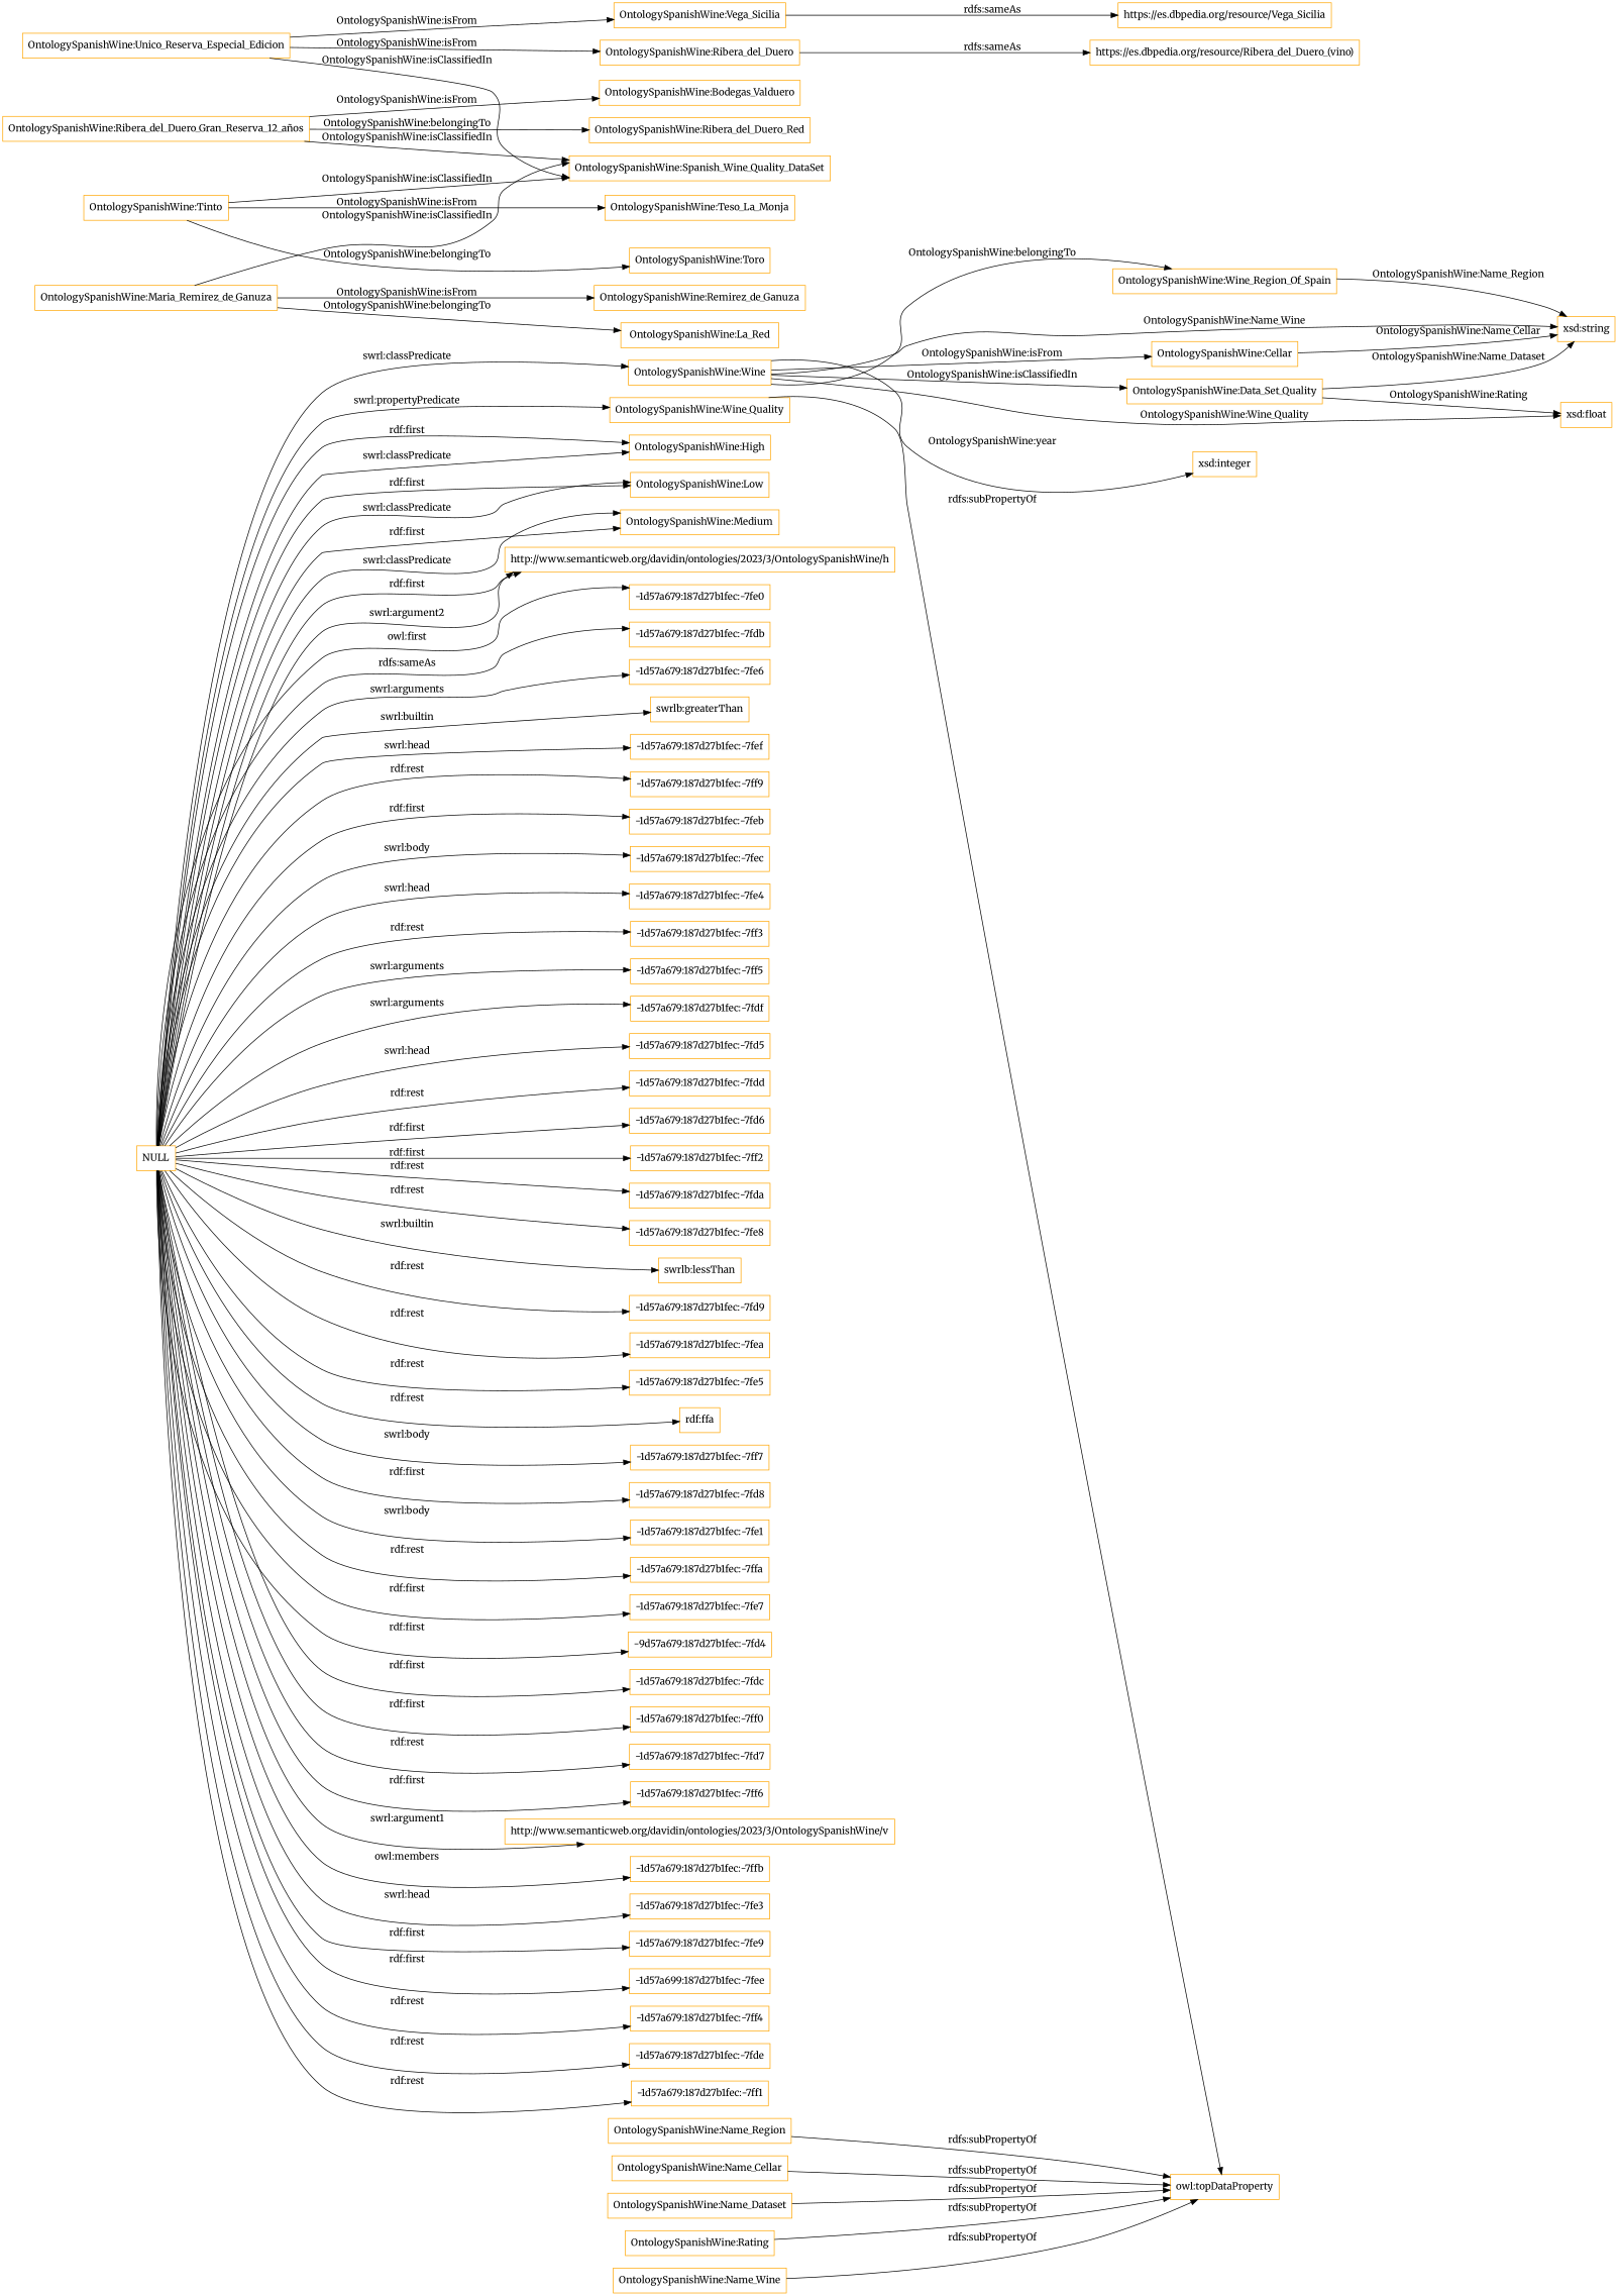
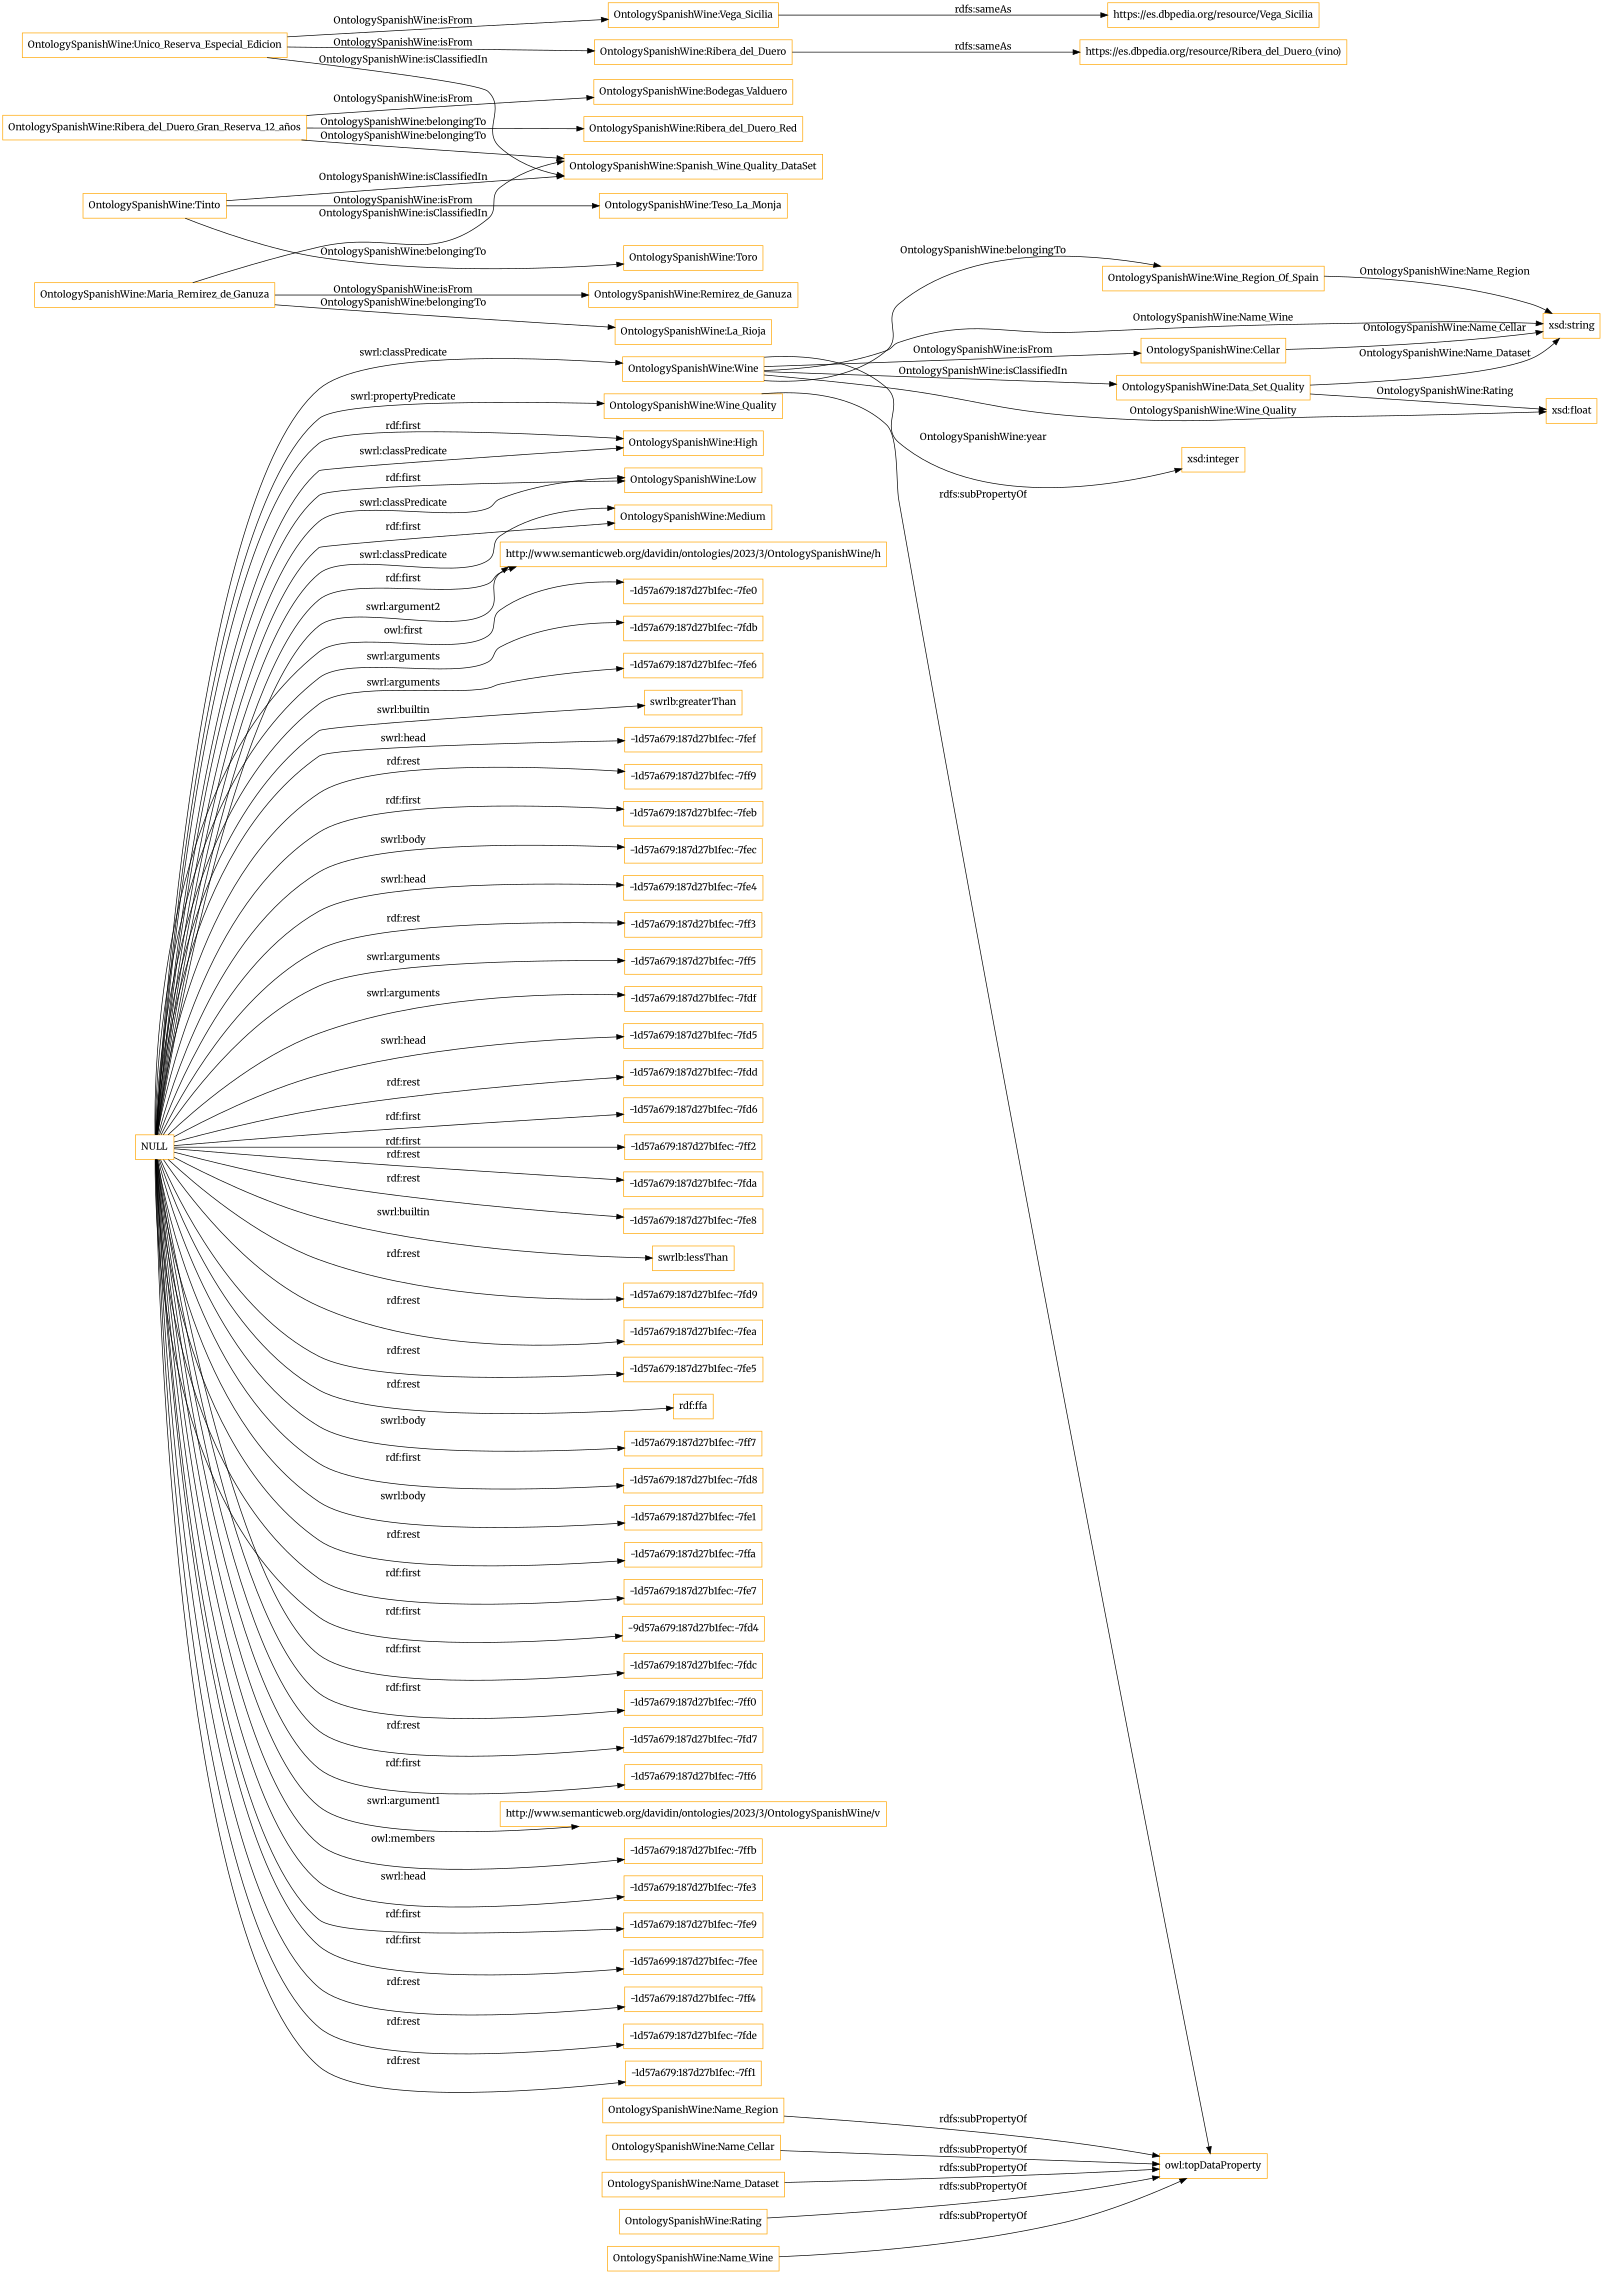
  digraph {
    fontname=Merriweather
    rankdir=LR
    node [color=orange fontname=Merriweather shape=rectangle]
    edge [fontname=Merriweather]
    "OntologySpanishWine:Wine_Region_Of_Spain"
    "xsd:string"
    "OntologySpanishWine:Wine"
    "OntologySpanishWine:Cellar"
    "OntologySpanishWine:Data_Set_Quality"
    "xsd:float"
    "xsd:integer"
    "OntologySpanishWine:Name_Region"
    "owl:topDataProperty"
    "OntologySpanishWine:Name_Cellar"
    "OntologySpanishWine:Name_Dataset"
    "OntologySpanishWine:Rating"
    "OntologySpanishWine:Wine_Quality"
    "OntologySpanishWine:Unico_Reserva_Especial_Edicion"
    "OntologySpanishWine:Vega_Sicilia"
    "OntologySpanishWine:Spanish_Wine_Quality_DataSet"
    "OntologySpanishWine:Ribera_del_Duero"
    "https://es.dbpedia.org/resource/Vega_Sicilia"
    "https://es.dbpedia.org/resource/Ribera_del_Duero_(vino)"
    "OntologySpanishWine:Ribera_del_Duero_Gran_Reserva_12_años"
    "OntologySpanishWine:Bodegas_Valduero"
    "OntologySpanishWine:Ribera_del_Duero_Red"
    "OntologySpanishWine:Tinto"
    "OntologySpanishWine:Teso_La_Monja"
    "OntologySpanishWine:Toro"
    NULL
    "OntologySpanishWine:High"
    "OntologySpanishWine:Low"
    "OntologySpanishWine:Medium"
    "http://www.semanticweb.org/davidin/ontologies/2023/3/OntologySpanishWine/h"
    "-1d57a679:187d27b1fec:-7fe0"
    "-1d57a679:187d27b1fec:-7fdb"
    "-1d57a679:187d27b1fec:-7fe6"
    "swrlb:greaterThan"
    "-1d57a679:187d27b1fec:-7fef"
    "-1d57a679:187d27b1fec:-7ff9"
    "-1d57a679:187d27b1fec:-7feb"
    "-1d57a679:187d27b1fec:-7fec"
    "-1d57a679:187d27b1fec:-7fe4"
    "-1d57a679:187d27b1fec:-7ff3"
    "-1d57a679:187d27b1fec:-7ff5"
    "-1d57a679:187d27b1fec:-7fdf"
    "-1d57a679:187d27b1fec:-7fd5"
    "-1d57a679:187d27b1fec:-7fdd"
    "-1d57a679:187d27b1fec:-7fd6"
    "-1d57a679:187d27b1fec:-7ff2"
    "-1d57a679:187d27b1fec:-7fda"
    "-1d57a679:187d27b1fec:-7fe8"
    "swrlb:lessThan"
    "-1d57a679:187d27b1fec:-7fd9"
    "-1d57a679:187d27b1fec:-7fea"
    "-1d57a679:187d27b1fec:-7fe5"
    n53 [label="rdf:ffa"]
    "-1d57a679:187d27b1fec:-7ff7"
    "-1d57a679:187d27b1fec:-7fd8"
    "-1d57a679:187d27b1fec:-7fe1"
    "-1d57a679:187d27b1fec:-7ffa"
    "-1d57a679:187d27b1fec:-7fe7"
    n59 [label="-9d57a679:187d27b1fec:-7fd4"]
    "-1d57a679:187d27b1fec:-7fdc"
    "-1d57a679:187d27b1fec:-7ff0"
    "-1d57a679:187d27b1fec:-7fd7"
    "-1d57a679:187d27b1fec:-7ff6"
    "http://www.semanticweb.org/davidin/ontologies/2023/3/OntologySpanishWine/v"
    "-1d57a679:187d27b1fec:-7ffb"
    "-1d57a679:187d27b1fec:-7fe3"
    "-1d57a679:187d27b1fec:-7fe9"
    n68 [label="-1d57a699:187d27b1fec:-7fee"]
    "-1d57a679:187d27b1fec:-7ff4"
    "-1d57a679:187d27b1fec:-7fde"
    "-1d57a679:187d27b1fec:-7ff1"
    "OntologySpanishWine:Maria_Remirez_de_Ganuza"
-   "OntologySpanishWine:La_Rioja" [label="OntologySpanishWine:La_Red"]
+   "OntologySpanishWine:La_Rioja"
    "OntologySpanishWine:Remirez_de_Ganuza"
    "OntologySpanishWine:Name_Wine"
    "OntologySpanishWine:Wine_Region_Of_Spain" -> "xsd:string" [label="OntologySpanishWine:Name_Region"]
    "OntologySpanishWine:Wine" -> "OntologySpanishWine:Wine_Region_Of_Spain" [label="OntologySpanishWine:belongingTo"]
    "OntologySpanishWine:Wine" -> "xsd:string" [label="OntologySpanishWine:Name_Wine"]
    "OntologySpanishWine:Wine" -> "OntologySpanishWine:Cellar" [label="OntologySpanishWine:isFrom"]
    "OntologySpanishWine:Wine" -> "OntologySpanishWine:Data_Set_Quality" [label="OntologySpanishWine:isClassifiedIn"]
    "OntologySpanishWine:Wine" -> "xsd:float" [label="OntologySpanishWine:Wine_Quality"]
    "OntologySpanishWine:Wine" -> "xsd:integer" [label="OntologySpanishWine:year"]
    "OntologySpanishWine:Cellar" -> "xsd:string" [label="OntologySpanishWine:Name_Cellar"]
    "OntologySpanishWine:Data_Set_Quality" -> "xsd:string" [label="OntologySpanishWine:Name_Dataset"]
    "OntologySpanishWine:Data_Set_Quality" -> "xsd:float" [label="OntologySpanishWine:Rating"]
    "OntologySpanishWine:Name_Region" -> "owl:topDataProperty" [label="rdfs:subPropertyOf"]
    "OntologySpanishWine:Name_Cellar" -> "owl:topDataProperty" [label="rdfs:subPropertyOf"]
    "OntologySpanishWine:Name_Dataset" -> "owl:topDataProperty" [label="rdfs:subPropertyOf"]
    "OntologySpanishWine:Rating" -> "owl:topDataProperty" [label="rdfs:subPropertyOf"]
    "OntologySpanishWine:Wine_Quality" -> "owl:topDataProperty" [label="rdfs:subPropertyOf"]
    "OntologySpanishWine:Unico_Reserva_Especial_Edicion" -> "OntologySpanishWine:Vega_Sicilia" [label="OntologySpanishWine:isFrom"]
    "OntologySpanishWine:Unico_Reserva_Especial_Edicion" -> "OntologySpanishWine:Spanish_Wine_Quality_DataSet" [label="OntologySpanishWine:isClassifiedIn"]
    "OntologySpanishWine:Unico_Reserva_Especial_Edicion" -> "OntologySpanishWine:Ribera_del_Duero" [label="OntologySpanishWine:isFrom"]
    "OntologySpanishWine:Vega_Sicilia" -> "https://es.dbpedia.org/resource/Vega_Sicilia" [label="rdfs:sameAs"]
    "OntologySpanishWine:Ribera_del_Duero" -> "https://es.dbpedia.org/resource/Ribera_del_Duero_(vino)" [label="rdfs:sameAs"]
-   "OntologySpanishWine:Ribera_del_Duero_Gran_Reserva_12_años" -> "OntologySpanishWine:Spanish_Wine_Quality_DataSet" [label="OntologySpanishWine:isClassifiedIn"]
+   "OntologySpanishWine:Ribera_del_Duero_Gran_Reserva_12_años" -> "OntologySpanishWine:Spanish_Wine_Quality_DataSet" [label="OntologySpanishWine:belongingTo"]
    "OntologySpanishWine:Ribera_del_Duero_Gran_Reserva_12_años" -> "OntologySpanishWine:Bodegas_Valduero" [label="OntologySpanishWine:isFrom"]
    "OntologySpanishWine:Ribera_del_Duero_Gran_Reserva_12_años" -> "OntologySpanishWine:Ribera_del_Duero_Red" [label="OntologySpanishWine:belongingTo"]
    "OntologySpanishWine:Tinto" -> "OntologySpanishWine:Spanish_Wine_Quality_DataSet" [label="OntologySpanishWine:isClassifiedIn"]
    "OntologySpanishWine:Tinto" -> "OntologySpanishWine:Teso_La_Monja" [label="OntologySpanishWine:isFrom"]
    "OntologySpanishWine:Tinto" -> "OntologySpanishWine:Toro" [label="OntologySpanishWine:belongingTo"]
    NULL -> "OntologySpanishWine:Wine" [label="swrl:classPredicate"]
    NULL -> "OntologySpanishWine:Wine_Quality" [label="swrl:propertyPredicate"]
    NULL -> "OntologySpanishWine:High" [label="rdf:first"]
    NULL -> "OntologySpanishWine:High" [label="swrl:classPredicate"]
    NULL -> "OntologySpanishWine:Low" [label="rdf:first"]
    NULL -> "OntologySpanishWine:Low" [label="swrl:classPredicate"]
    NULL -> "OntologySpanishWine:Medium" [label="rdf:first"]
    NULL -> "OntologySpanishWine:Medium" [label="swrl:classPredicate"]
    NULL -> "http://www.semanticweb.org/davidin/ontologies/2023/3/OntologySpanishWine/h" [label="rdf:first"]
    NULL -> "http://www.semanticweb.org/davidin/ontologies/2023/3/OntologySpanishWine/h" [label="swrl:argument2"]
    NULL -> "-1d57a679:187d27b1fec:-7fe0" [label="owl:first"]
-   NULL -> "-1d57a679:187d27b1fec:-7fdb" [label="rdfs:sameAs"]
+   NULL -> "-1d57a679:187d27b1fec:-7fdb" [label="swrl:arguments"]
    NULL -> "-1d57a679:187d27b1fec:-7fe6" [label="swrl:arguments"]
    NULL -> "swrlb:greaterThan" [label="swrl:builtin"]
    NULL -> "-1d57a679:187d27b1fec:-7fef" [label="swrl:head"]
    NULL -> "-1d57a679:187d27b1fec:-7ff9" [label="rdf:rest"]
    NULL -> "-1d57a679:187d27b1fec:-7feb" [label="rdf:first"]
    NULL -> "-1d57a679:187d27b1fec:-7fec" [label="swrl:body"]
    NULL -> "-1d57a679:187d27b1fec:-7fe4" [label="swrl:head"]
    NULL -> "-1d57a679:187d27b1fec:-7ff3" [label="rdf:rest"]
    NULL -> "-1d57a679:187d27b1fec:-7ff5" [label="swrl:arguments"]
    NULL -> "-1d57a679:187d27b1fec:-7fdf" [label="swrl:arguments"]
    NULL -> "-1d57a679:187d27b1fec:-7fd5" [label="swrl:head"]
    NULL -> "-1d57a679:187d27b1fec:-7fdd" [label="rdf:rest"]
    NULL -> "-1d57a679:187d27b1fec:-7fd6" [label="rdf:first"]
    NULL -> "-1d57a679:187d27b1fec:-7ff2" [label="rdf:first"]
    NULL -> "-1d57a679:187d27b1fec:-7fda" [label="rdf:rest"]
    NULL -> "-1d57a679:187d27b1fec:-7fe8" [label="rdf:rest"]
    NULL -> "swrlb:lessThan" [label="swrl:builtin"]
    NULL -> "-1d57a679:187d27b1fec:-7fd9" [label="rdf:rest"]
    NULL -> "-1d57a679:187d27b1fec:-7fea" [label="rdf:rest"]
    NULL -> "-1d57a679:187d27b1fec:-7fe5" [label="rdf:rest"]
    NULL -> n53 [label="rdf:rest"]
    NULL -> "-1d57a679:187d27b1fec:-7ff7" [label="swrl:body"]
    NULL -> "-1d57a679:187d27b1fec:-7fd8" [label="rdf:first"]
    NULL -> "-1d57a679:187d27b1fec:-7fe1" [label="swrl:body"]
    NULL -> "-1d57a679:187d27b1fec:-7ffa" [label="rdf:rest"]
    NULL -> "-1d57a679:187d27b1fec:-7fe7" [label="rdf:first"]
    NULL -> n59 [label="rdf:first"]
    NULL -> "-1d57a679:187d27b1fec:-7fdc" [label="rdf:first"]
    NULL -> "-1d57a679:187d27b1fec:-7ff0" [label="rdf:first"]
    NULL -> "-1d57a679:187d27b1fec:-7fd7" [label="rdf:rest"]
    NULL -> "-1d57a679:187d27b1fec:-7ff6" [label="rdf:first"]
    NULL -> "http://www.semanticweb.org/davidin/ontologies/2023/3/OntologySpanishWine/v" [label="swrl:argument1"]
    NULL -> "-1d57a679:187d27b1fec:-7ffb" [label="owl:members"]
    NULL -> "-1d57a679:187d27b1fec:-7fe3" [label="swrl:head"]
    NULL -> "-1d57a679:187d27b1fec:-7fe9" [label="rdf:first"]
    NULL -> n68 [label="rdf:first"]
    NULL -> "-1d57a679:187d27b1fec:-7ff4" [label="rdf:rest"]
    NULL -> "-1d57a679:187d27b1fec:-7fde" [label="rdf:rest"]
    NULL -> "-1d57a679:187d27b1fec:-7ff1" [label="rdf:rest"]
    "OntologySpanishWine:Maria_Remirez_de_Ganuza" -> "OntologySpanishWine:Spanish_Wine_Quality_DataSet" [label="OntologySpanishWine:isClassifiedIn"]
    "OntologySpanishWine:Maria_Remirez_de_Ganuza" -> "OntologySpanishWine:La_Rioja" [label="OntologySpanishWine:belongingTo"]
    "OntologySpanishWine:Maria_Remirez_de_Ganuza" -> "OntologySpanishWine:Remirez_de_Ganuza" [label="OntologySpanishWine:isFrom"]
    "OntologySpanishWine:Name_Wine" -> "owl:topDataProperty" [label="rdfs:subPropertyOf"]
  }
